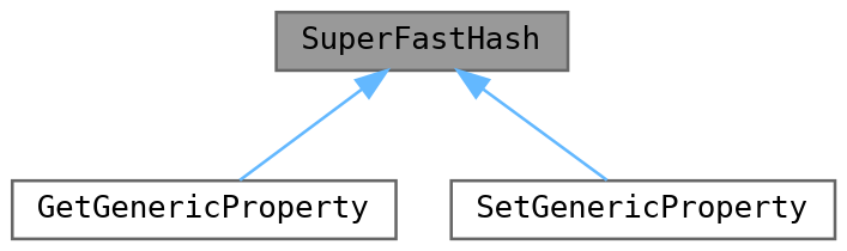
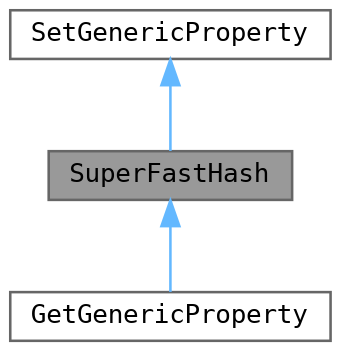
  digraph {
    rankdir=TB
    node [color=grey40 fillcolor=white fontname=Terminal fontsize=10 shape=box style=filled]
    edge [color=steelblue1 dir=back fontname=Terminal fontsize=10 labelfontname=Helvetica labelfontsize=10 style=solid]
    n1 [color=gray40 fillcolor=grey60 fontcolor=black height=0.2 label=SuperFastHash width=0.4]
    n2 [height=0.2 label=GetGenericProperty width=0.4]
    n3 [height=0.2 label=SetGenericProperty width=0.4]
    n1 -> n2
-   n1 -> n3
+   n3 -> n1
  }
